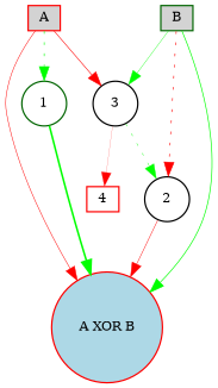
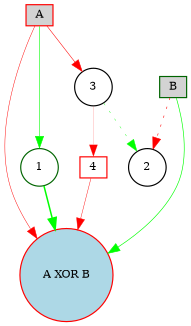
  digraph {
    node [color=red fillcolor=white fontsize=9 shape=circle style=filled]
    edge [color=red style=solid]
    A [fillcolor=lightgray height=0.2 shape=box width=0.2]
    "A XOR B" [fillcolor=lightblue height=0.2 width=0.2]
    1 [color=darkgreen height=0.2 width=0.2]
    3 [color=black height=0.2 width=0.2]
    2 [color=black height=0.2 width=0.2]
    4 [height=0.2 shape=box width=0.2]
    B [color=darkgreen fillcolor=lightgray height=0.2 shape=box width=0.2]
    A -> "A XOR B" [penwidth=0.39089780295561094]
-   A -> 1 [color=green penwidth=0.4862840719621828 style=dotted]
+   A -> 1 [color=green penwidth=0.4862840719621828]
    A -> 3 [penwidth=0.4550604816839765]
    1 -> "A XOR B" [color=green penwidth=1.2772909985349736]
    3 -> 2 [color=green penwidth=0.322340391200423 style=dotted]
    3 -> 4 [penwidth=0.12968807925021877]
-   2 -> "A XOR B" [penwidth=0.3592154342586319]
+   4 -> "A XOR B" [penwidth=0.3592154342586319]
    B -> "A XOR B" [color=green penwidth=0.5425514933026439]
-   B -> 3 [color=green penwidth=0.28451274615742705]
    B -> 2 [penwidth=0.48582601778062795 style=dotted]
  }
